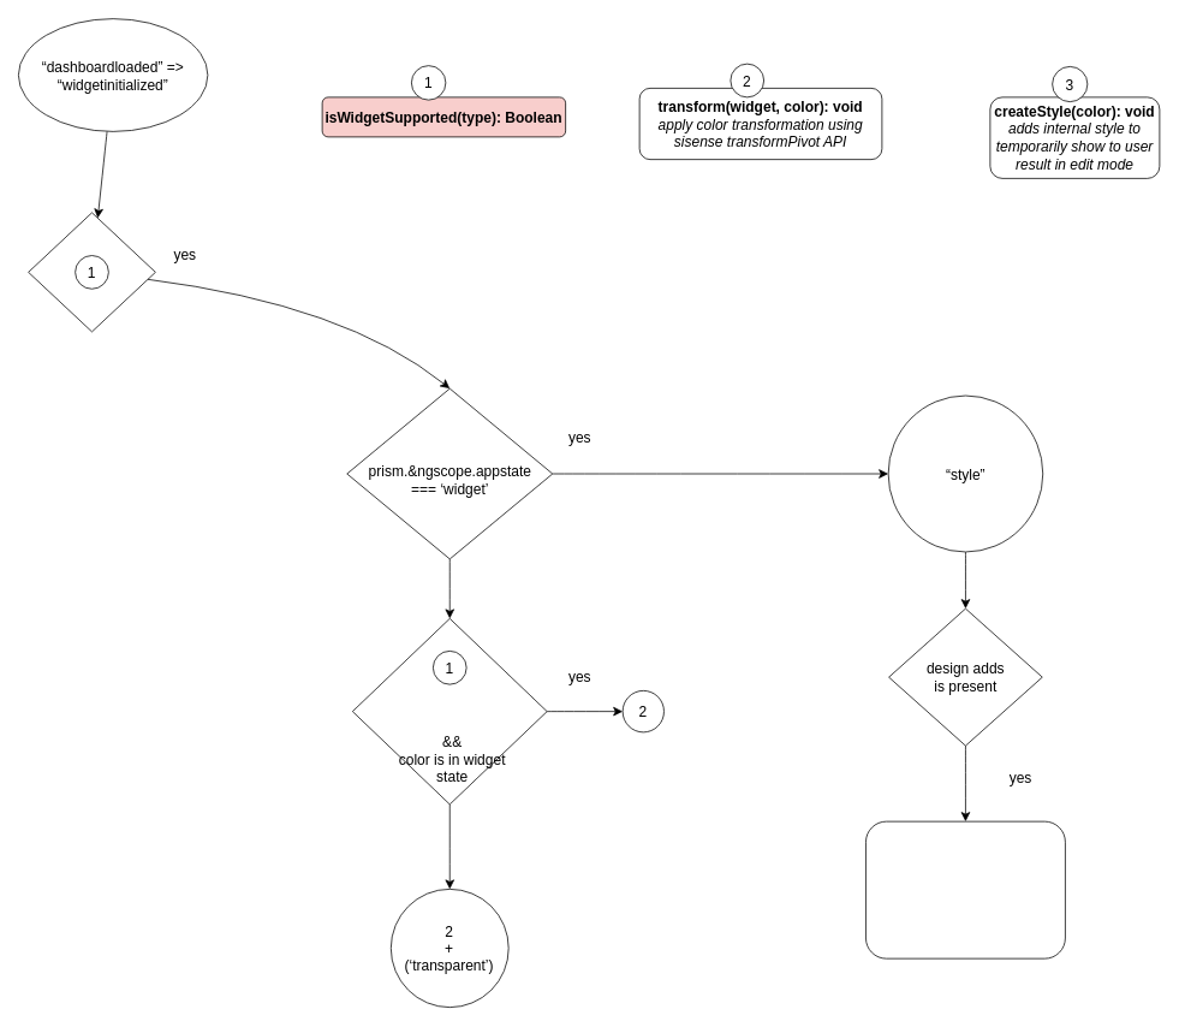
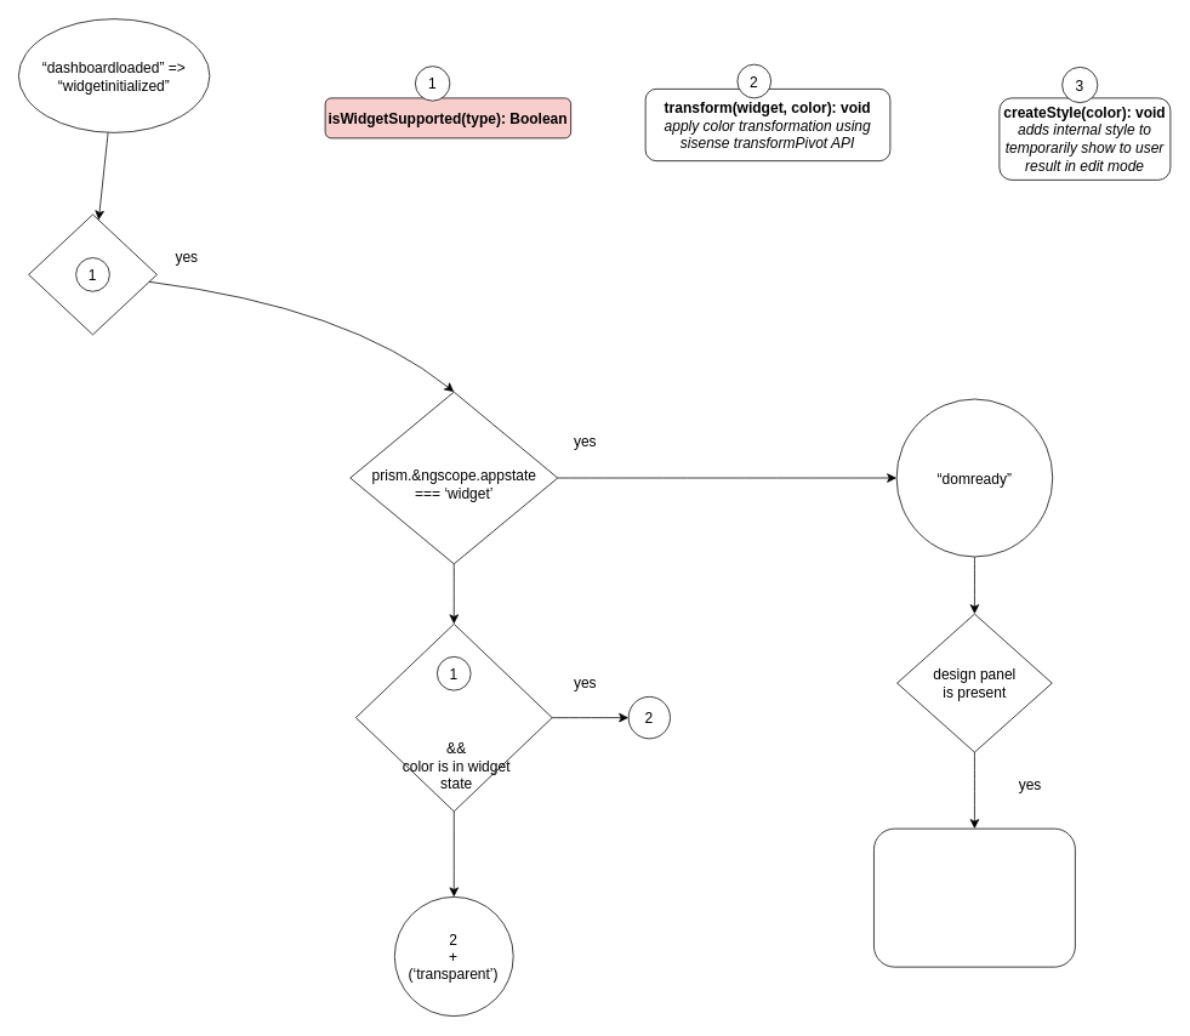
  <mxCell id="0" />
  <mxCell id="1" parent="0" />
  <mxCell id="2" value="" style="rhombus;whiteSpace=wrap;html=1;fontSize=16;" parent="1" vertex="1"><mxGeometry x="31" y="235" width="141" height="132" as="geometry" /></mxCell>
  <mxCell id="3" value="&lt;b&gt;isWidgetSupported(type): Boolean&lt;/b&gt;" style="rounded=1;whiteSpace=wrap;html=1;fontSize=16;fillColor=#f8cecc;" parent="1" vertex="1"><mxGeometry x="357" y="107" width="270" height="44" as="geometry" /></mxCell>
  <mxCell id="4" value="&lt;b&gt;transform(widget, color): void&lt;/b&gt;&lt;br&gt;&lt;i&gt;apply color transformation using sisense transformPivot API&lt;/i&gt;" style="rounded=1;whiteSpace=wrap;html=1;fontSize=16;" parent="1" vertex="1"><mxGeometry x="709" y="97" width="269" height="79" as="geometry" /></mxCell>
  <mxCell id="5" value="" style="edgeStyle=none;curved=1;rounded=0;orthogonalLoop=1;jettySize=auto;html=1;fontSize=12;startSize=8;endSize=8;entryX=0.5;entryY=0;entryDx=0;entryDy=0;" parent="1" source="2" target="10" edge="1"><mxGeometry relative="1" as="geometry"><Array as="points"><mxPoint x="383" y="337" /></Array></mxGeometry></mxCell>
  <mxCell id="6" value="" style="edgeStyle=none;curved=1;rounded=0;orthogonalLoop=1;jettySize=auto;html=1;fontSize=12;startSize=8;endSize=8;" parent="1" source="7" target="2" edge="1"><mxGeometry relative="1" as="geometry" /></mxCell>
  <mxCell id="7" value="“dashboardloaded” =&amp;gt; “widgetinitialized”" style="ellipse;whiteSpace=wrap;html=1;aspect=fixed;fontSize=16;" parent="1" vertex="1"><mxGeometry x="20" y="20" width="210" height="125" as="geometry" /></mxCell>
  <mxCell id="8" value="" style="edgeStyle=none;curved=1;rounded=0;orthogonalLoop=1;jettySize=auto;html=1;fontSize=12;startSize=8;endSize=8;" parent="1" source="10" target="17" edge="1"><mxGeometry relative="1" as="geometry" /></mxCell>
  <mxCell id="9" value="" style="edgeStyle=none;curved=1;rounded=0;orthogonalLoop=1;jettySize=auto;html=1;fontSize=12;startSize=8;endSize=8;" parent="1" source="10" target="25" edge="1"><mxGeometry relative="1" as="geometry" /></mxCell>
  <mxCell id="10" value="" style="rhombus;whiteSpace=wrap;html=1;fontSize=16;" parent="1" vertex="1"><mxGeometry x="384.5" y="430" width="228" height="189" as="geometry" /></mxCell>
  <mxCell id="11" value="1" style="ellipse;whiteSpace=wrap;html=1;aspect=fixed;fontSize=16;" parent="1" vertex="1"><mxGeometry x="456" y="72" width="38" height="38" as="geometry" /></mxCell>
  <mxCell id="12" value="2" style="ellipse;whiteSpace=wrap;html=1;aspect=fixed;fontSize=16;" parent="1" vertex="1"><mxGeometry x="810" y="70" width="37" height="37" as="geometry" /></mxCell>
  <mxCell id="13" value="1" style="ellipse;whiteSpace=wrap;html=1;aspect=fixed;fontSize=16;" parent="1" vertex="1"><mxGeometry x="83" y="282.5" width="37" height="37" as="geometry" /></mxCell>
  <mxCell id="14" value="prism.&amp;amp;ngscope.appstate === ‘widget’" style="text;html=1;strokeColor=none;fillColor=none;align=center;verticalAlign=middle;whiteSpace=wrap;rounded=0;fontSize=16;" parent="1" vertex="1"><mxGeometry x="441.5" y="494" width="114" height="73" as="geometry" /></mxCell>
  <mxCell id="15" value="" style="edgeStyle=none;curved=1;rounded=0;orthogonalLoop=1;jettySize=auto;html=1;fontSize=12;startSize=8;endSize=8;" parent="1" source="17" target="20" edge="1"><mxGeometry relative="1" as="geometry" /></mxCell>
  <mxCell id="16" value="" style="edgeStyle=none;curved=1;rounded=0;orthogonalLoop=1;jettySize=auto;html=1;fontSize=12;startSize=8;endSize=8;" parent="1" source="17" target="23" edge="1"><mxGeometry relative="1" as="geometry" /></mxCell>
  <mxCell id="17" value="" style="rhombus;whiteSpace=wrap;html=1;fontSize=16;" parent="1" vertex="1"><mxGeometry x="390.63" y="685" width="215.75" height="206" as="geometry" /></mxCell>
  <mxCell id="18" value="1" style="ellipse;whiteSpace=wrap;html=1;aspect=fixed;fontSize=16;" parent="1" vertex="1"><mxGeometry x="480" y="721" width="37" height="37" as="geometry" /></mxCell>
  <mxCell id="19" value="&amp;amp;&amp;amp; &lt;br&gt;color is in widget state" style="text;html=1;strokeColor=none;fillColor=none;align=center;verticalAlign=middle;whiteSpace=wrap;rounded=0;fontSize=16;" parent="1" vertex="1"><mxGeometry x="430" y="807" width="143" height="67" as="geometry" /></mxCell>
  <mxCell id="20" value="2" style="ellipse;whiteSpace=wrap;html=1;fontSize=16;" parent="1" vertex="1"><mxGeometry x="690.37" y="765" width="45.75" height="46" as="geometry" /></mxCell>
  <mxCell id="21" value="yes" style="text;html=1;strokeColor=none;fillColor=none;align=center;verticalAlign=middle;whiteSpace=wrap;rounded=0;fontSize=16;" parent="1" vertex="1"><mxGeometry x="613" y="469" width="60" height="30" as="geometry" /></mxCell>
  <mxCell id="22" value="yes" style="text;html=1;strokeColor=none;fillColor=none;align=center;verticalAlign=middle;whiteSpace=wrap;rounded=0;fontSize=16;" parent="1" vertex="1"><mxGeometry x="618" y="735" width="50" height="30" as="geometry" /></mxCell>
  <mxCell id="23" value="2 &lt;br&gt;+&lt;br&gt;(‘transparent’)" style="ellipse;whiteSpace=wrap;html=1;fontSize=16;" parent="1" vertex="1"><mxGeometry x="433.26" y="985" width="130.49" height="131" as="geometry" /></mxCell>
  <mxCell id="24" value="" style="edgeStyle=none;curved=1;rounded=0;orthogonalLoop=1;jettySize=auto;html=1;fontSize=12;startSize=8;endSize=8;" parent="1" source="25" target="27" edge="1"><mxGeometry relative="1" as="geometry" /></mxCell>
- <mxCell id="25" value="“style”" style="ellipse;whiteSpace=wrap;html=1;fontSize=16;" parent="1" vertex="1"><mxGeometry x="985" y="437.88" width="171.5" height="173.25" as="geometry" /></mxCell>
+ <mxCell id="25" value="“domready”" style="ellipse;whiteSpace=wrap;html=1;fontSize=16;" parent="1" vertex="1"><mxGeometry x="985" y="437.88" width="171.5" height="173.25" as="geometry" /></mxCell>
  <mxCell id="26" value="" style="edgeStyle=none;curved=1;rounded=0;orthogonalLoop=1;jettySize=auto;html=1;fontSize=12;startSize=8;endSize=8;" parent="1" source="27" target="28" edge="1"><mxGeometry relative="1" as="geometry" /></mxCell>
- <mxCell id="27" value="design adds &lt;br&gt;is present" style="rhombus;whiteSpace=wrap;html=1;fontSize=16;" parent="1" vertex="1"><mxGeometry x="985.62" y="673.99" width="170.25" height="152.01" as="geometry" /></mxCell>
+ <mxCell id="27" value="design panel &lt;br&gt;is present" style="rhombus;whiteSpace=wrap;html=1;fontSize=16;" parent="1" vertex="1"><mxGeometry x="985.62" y="673.99" width="170.25" height="152.01" as="geometry" /></mxCell>
  <mxCell id="28" value="" style="rounded=1;whiteSpace=wrap;html=1;fontSize=16;" parent="1" vertex="1"><mxGeometry x="960.11" y="910" width="221.26" height="152.01" as="geometry" /></mxCell>
  <mxCell id="29" value="yes" style="text;html=1;strokeColor=none;fillColor=none;align=center;verticalAlign=middle;whiteSpace=wrap;rounded=0;fontSize=16;" parent="1" vertex="1"><mxGeometry x="1102" y="846" width="60" height="30" as="geometry" /></mxCell>
  <mxCell id="30" value="yes" style="text;html=1;strokeColor=none;fillColor=none;align=center;verticalAlign=middle;whiteSpace=wrap;rounded=0;fontSize=16;" parent="1" vertex="1"><mxGeometry x="175" y="266" width="60" height="30" as="geometry" /></mxCell>
  <mxCell id="31" value="&lt;b&gt;createStyle(color): void&lt;/b&gt;&lt;br&gt;&lt;i&gt;adds internal style to temporarily show to user result in edit mode&lt;/i&gt;" style="rounded=1;whiteSpace=wrap;html=1;fontSize=16;" parent="1" vertex="1"><mxGeometry x="1098" y="107" width="188" height="90" as="geometry" /></mxCell>
  <mxCell id="32" value="3" style="ellipse;whiteSpace=wrap;html=1;aspect=fixed;fontSize=16;" parent="1" vertex="1"><mxGeometry x="1167" y="73" width="39" height="39" as="geometry" /></mxCell>
